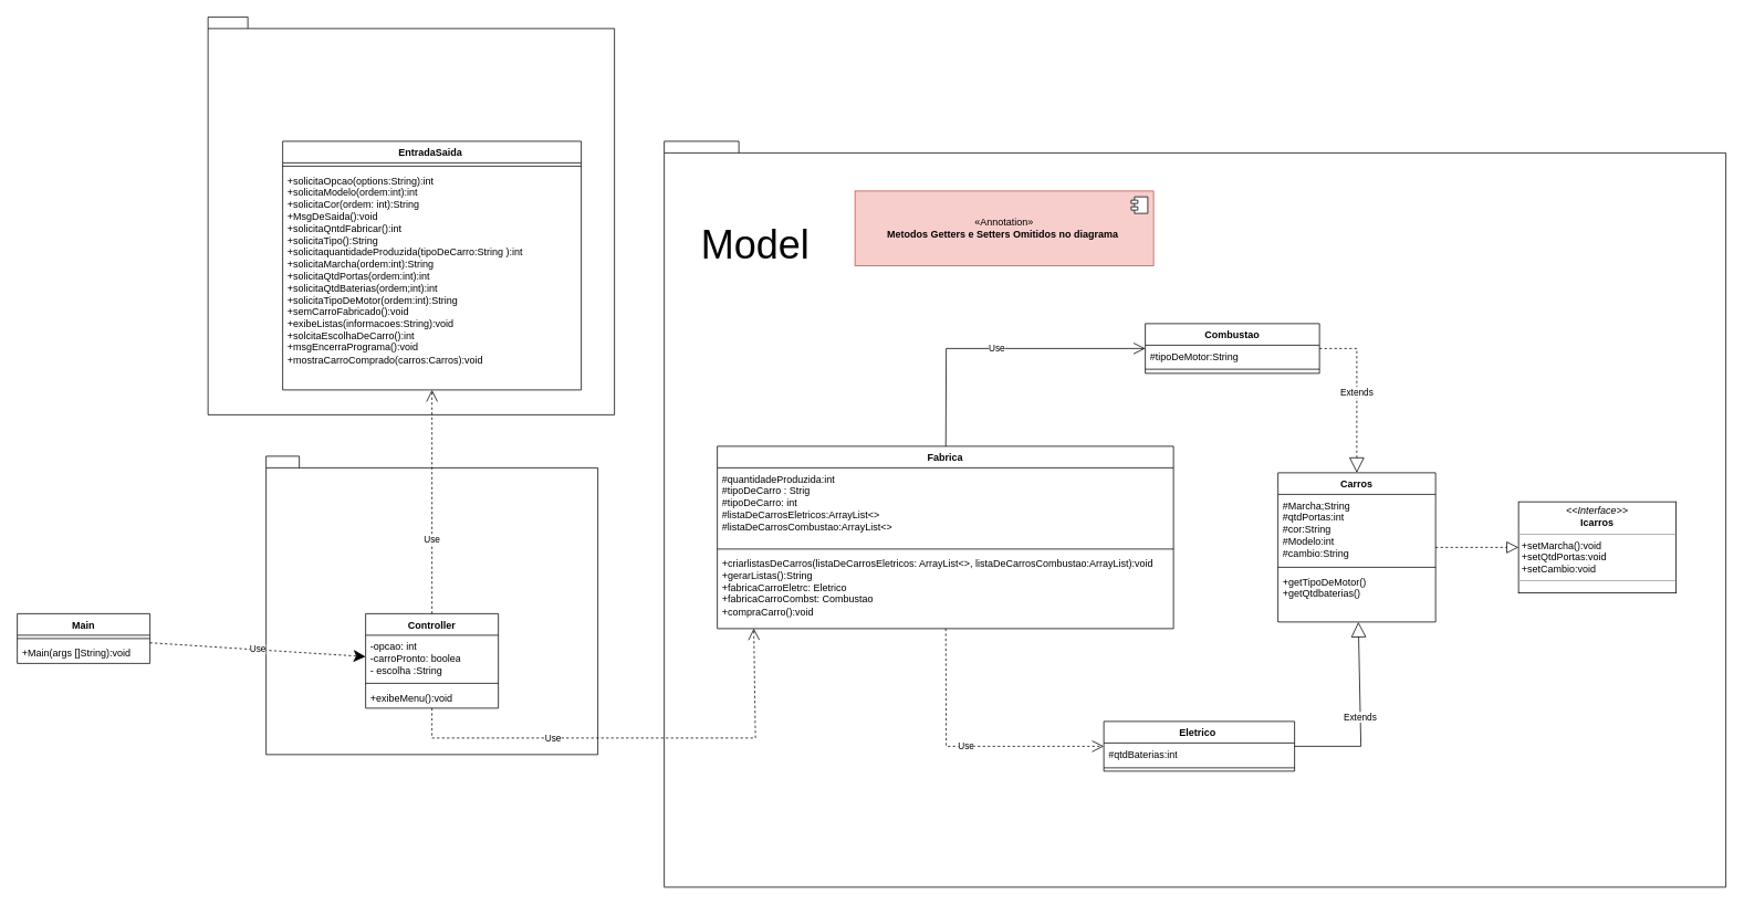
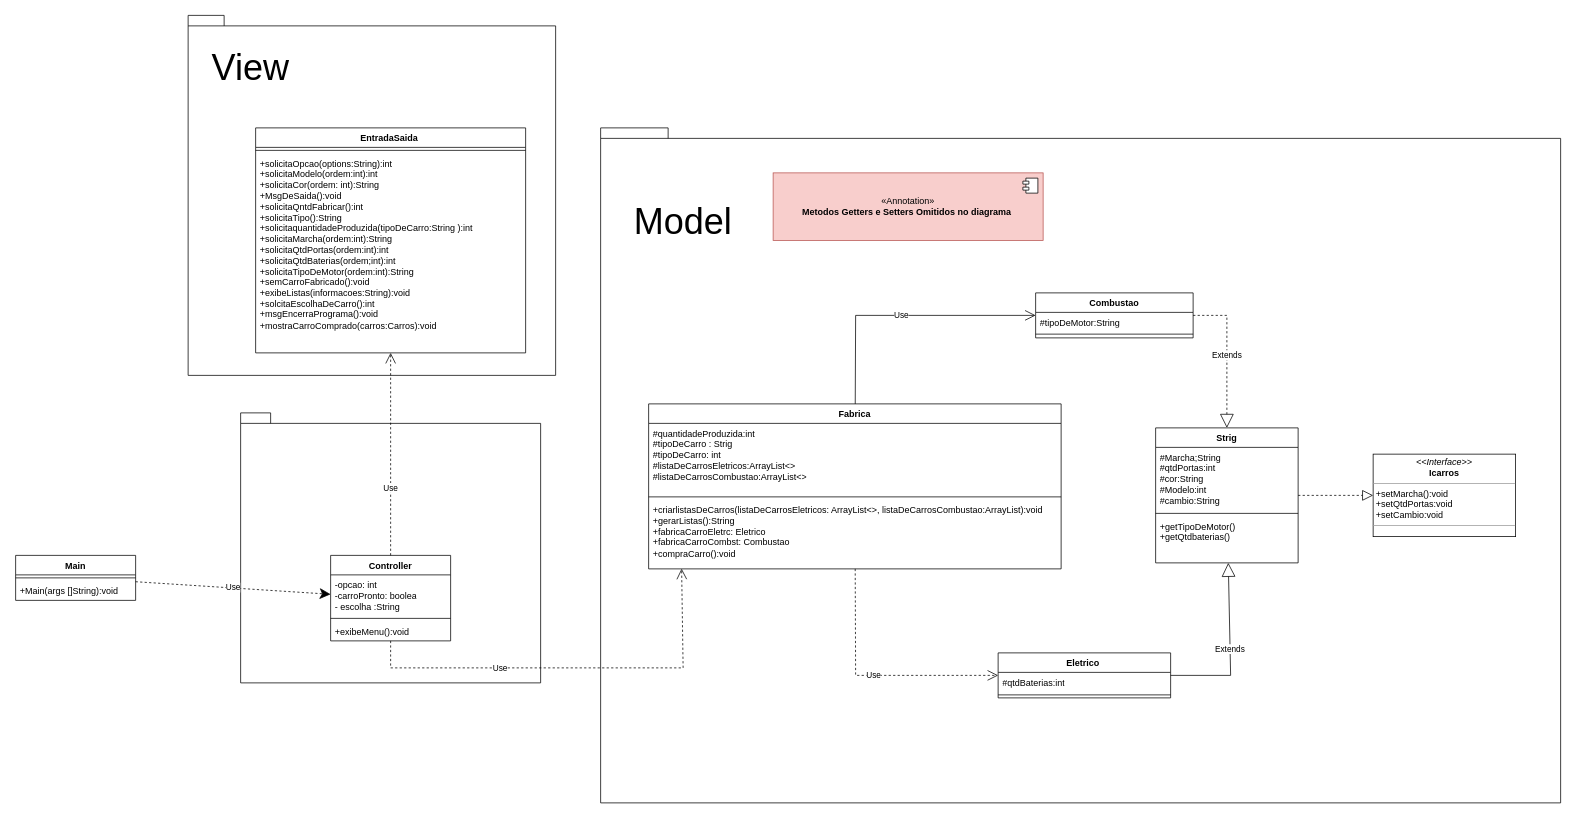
  <mxCell id="0" />
  <mxCell id="1" parent="0" />
  <mxCell id="2" value="" style="shape=folder;fontStyle=1;spacingTop=10;tabWidth=40;tabHeight=14;tabPosition=left;html=1;whiteSpace=wrap;" vertex="1" parent="1"><mxGeometry x="320" y="550" width="400" height="360" as="geometry" /></mxCell>
  <mxCell id="3" value="" style="shape=folder;fontStyle=1;spacingTop=10;tabWidth=40;tabHeight=14;tabPosition=left;html=1;whiteSpace=wrap;" vertex="1" parent="1"><mxGeometry x="800" y="170" width="1280" height="900" as="geometry" /></mxCell>
  <mxCell id="4" value="" style="shape=folder;fontStyle=1;spacingTop=10;tabWidth=40;tabHeight=14;tabPosition=left;html=1;whiteSpace=wrap;" vertex="1" parent="1"><mxGeometry x="250" y="20" width="490" height="480" as="geometry" /></mxCell>
  <mxCell id="5" value="EntradaSaida&lt;span style=&quot;white-space: pre;&quot;&gt;&#09;&lt;/span&gt;" style="swimlane;fontStyle=1;align=center;verticalAlign=top;childLayout=stackLayout;horizontal=1;startSize=26;horizontalStack=0;resizeParent=1;resizeParentMax=0;resizeLast=0;collapsible=1;marginBottom=0;whiteSpace=wrap;html=1;" vertex="1" parent="1"><mxGeometry x="340" y="170" width="360" height="300" as="geometry" /></mxCell>
  <mxCell id="6" value="" style="line;strokeWidth=1;fillColor=none;align=left;verticalAlign=middle;spacingTop=-1;spacingLeft=3;spacingRight=3;rotatable=0;labelPosition=right;points=[];portConstraint=eastwest;strokeColor=inherit;" vertex="1" parent="5"><mxGeometry y="26" width="360" height="8" as="geometry" /></mxCell>
  <mxCell id="7" value="+solicitaOpcao(options:String):int&lt;br&gt;+solicitaModelo(ordem:int):int&lt;br&gt;+solicitaCor(ordem: int):String&lt;br&gt;+MsgDeSaida():void&amp;nbsp;&lt;br&gt;+solicitaQntdFabricar():int&lt;br&gt;+solicitaTipo():String&lt;br&gt;+solicitaquantidadeProduzida(tipoDeCarro:String ):int&amp;nbsp;&lt;br&gt;+solicitaMarcha(ordem:int):String&amp;nbsp;&lt;br&gt;+solicitaQtdPortas(ordem:int):int&amp;nbsp;&lt;br&gt;+solicitaQtdBaterias(ordem;int):int&lt;br&gt;+solicitaTipoDeMotor(ordem:int):String&lt;br&gt;+semCarroFabricado():void&lt;br&gt;+exibeListas(informacoes:String):void&lt;br&gt;+solcitaEscolhaDeCarro():int&lt;br&gt;+msgEncerraPrograma():void&lt;br&gt;+mostraCarroComprado(carros:Carros):void" style="text;strokeColor=none;fillColor=none;align=left;verticalAlign=top;spacingLeft=4;spacingRight=4;overflow=hidden;rotatable=0;points=[[0,0.5],[1,0.5]];portConstraint=eastwest;whiteSpace=wrap;html=1;" vertex="1" parent="5"><mxGeometry y="34" width="360" height="266" as="geometry" /></mxCell>
  <mxCell id="8" value="Controller" style="swimlane;fontStyle=1;align=center;verticalAlign=top;childLayout=stackLayout;horizontal=1;startSize=26;horizontalStack=0;resizeParent=1;resizeParentMax=0;resizeLast=0;collapsible=1;marginBottom=0;whiteSpace=wrap;html=1;" vertex="1" parent="1"><mxGeometry x="440" y="740" width="160" height="114" as="geometry" /></mxCell>
  <mxCell id="9" value="-opcao: int&amp;nbsp;&lt;br&gt;-carroPronto: boolea&lt;br&gt;- escolha :String&amp;nbsp;" style="text;strokeColor=none;fillColor=none;align=left;verticalAlign=top;spacingLeft=4;spacingRight=4;overflow=hidden;rotatable=0;points=[[0,0.5],[1,0.5]];portConstraint=eastwest;whiteSpace=wrap;html=1;" vertex="1" parent="8"><mxGeometry y="26" width="160" height="54" as="geometry" /></mxCell>
  <mxCell id="10" value="" style="line;strokeWidth=1;fillColor=none;align=left;verticalAlign=middle;spacingTop=-1;spacingLeft=3;spacingRight=3;rotatable=0;labelPosition=right;points=[];portConstraint=eastwest;strokeColor=inherit;" vertex="1" parent="8"><mxGeometry y="80" width="160" height="8" as="geometry" /></mxCell>
  <mxCell id="11" value="+exibeMenu():void&amp;nbsp;" style="text;strokeColor=none;fillColor=none;align=left;verticalAlign=top;spacingLeft=4;spacingRight=4;overflow=hidden;rotatable=0;points=[[0,0.5],[1,0.5]];portConstraint=eastwest;whiteSpace=wrap;html=1;" vertex="1" parent="8"><mxGeometry y="88" width="160" height="26" as="geometry" /></mxCell>
  <mxCell id="12" value="Main" style="swimlane;fontStyle=1;align=center;verticalAlign=top;childLayout=stackLayout;horizontal=1;startSize=26;horizontalStack=0;resizeParent=1;resizeParentMax=0;resizeLast=0;collapsible=1;marginBottom=0;whiteSpace=wrap;html=1;" vertex="1" parent="1"><mxGeometry x="20" y="740" width="160" height="60" as="geometry" /></mxCell>
  <mxCell id="13" value="" style="line;strokeWidth=1;fillColor=none;align=left;verticalAlign=middle;spacingTop=-1;spacingLeft=3;spacingRight=3;rotatable=0;labelPosition=right;points=[];portConstraint=eastwest;strokeColor=inherit;" vertex="1" parent="12"><mxGeometry y="26" width="160" height="8" as="geometry" /></mxCell>
  <mxCell id="14" value="+Main(args []String):void" style="text;strokeColor=none;fillColor=none;align=left;verticalAlign=top;spacingLeft=4;spacingRight=4;overflow=hidden;rotatable=0;points=[[0,0.5],[1,0.5]];portConstraint=eastwest;whiteSpace=wrap;html=1;" vertex="1" parent="12"><mxGeometry y="34" width="160" height="26" as="geometry" /></mxCell>
  <mxCell id="15" value="Use" style="endArrow=classic;endSize=12;dashed=1;html=1;rounded=0;" edge="1" parent="1" source="12" target="8"><mxGeometry width="160" relative="1" as="geometry"><mxPoint x="540" y="710" as="sourcePoint" /><mxPoint x="700" y="710" as="targetPoint" /></mxGeometry></mxCell>
  <mxCell id="16" value="Use" style="endArrow=open;endSize=12;dashed=1;html=1;rounded=0;" edge="1" parent="1" source="8" target="7"><mxGeometry x="-0.333" width="160" relative="1" as="geometry"><mxPoint x="500" y="490" as="sourcePoint" /><mxPoint x="660" y="490" as="targetPoint" /><mxPoint as="offset" /></mxGeometry></mxCell>
+ <mxCell id="17" value="&lt;font style=&quot;font-size: 48px;&quot;&gt;View&amp;nbsp;&lt;/font&gt;" style="text;html=1;strokeColor=none;fillColor=none;align=center;verticalAlign=middle;whiteSpace=wrap;rounded=0;" vertex="1" parent="1"><mxGeometry x="290" y="50" width="100" height="80" as="geometry" /></mxCell>
  <mxCell id="18" value="&lt;font style=&quot;font-size: 48px;&quot;&gt;Model&lt;/font&gt;" style="text;html=1;strokeColor=none;fillColor=none;align=center;verticalAlign=middle;whiteSpace=wrap;rounded=0;" vertex="1" parent="1"><mxGeometry x="880" y="280" width="60" height="30" as="geometry" /></mxCell>
  <mxCell id="19" style="edgeStyle=orthogonalEdgeStyle;rounded=0;orthogonalLoop=1;jettySize=auto;html=1;exitX=0.5;exitY=1;exitDx=0;exitDy=0;" edge="1" parent="1" source="18" target="18"><mxGeometry relative="1" as="geometry" /></mxCell>
  <mxCell id="20" value="Fabrica" style="swimlane;fontStyle=1;align=center;verticalAlign=top;childLayout=stackLayout;horizontal=1;startSize=26;horizontalStack=0;resizeParent=1;resizeParentMax=0;resizeLast=0;collapsible=1;marginBottom=0;whiteSpace=wrap;html=1;" vertex="1" parent="1"><mxGeometry x="864" y="538" width="550" height="220" as="geometry" /></mxCell>
  <mxCell id="21" value="#quantidadeProduzida:int&lt;br&gt;#tipoDeCarro : Strig&amp;nbsp;&lt;br&gt;#tipoDeCarro: int&amp;nbsp;&lt;br&gt;#listaDeCarrosEletricos:ArrayList&amp;lt;&amp;gt;&lt;br&gt;#listaDeCarrosCombustao:ArrayList&amp;lt;&amp;gt;" style="text;strokeColor=none;fillColor=none;align=left;verticalAlign=top;spacingLeft=4;spacingRight=4;overflow=hidden;rotatable=0;points=[[0,0.5],[1,0.5]];portConstraint=eastwest;whiteSpace=wrap;html=1;" vertex="1" parent="20"><mxGeometry y="26" width="550" height="94" as="geometry" /></mxCell>
  <mxCell id="22" value="" style="line;strokeWidth=1;fillColor=none;align=left;verticalAlign=middle;spacingTop=-1;spacingLeft=3;spacingRight=3;rotatable=0;labelPosition=right;points=[];portConstraint=eastwest;strokeColor=inherit;" vertex="1" parent="20"><mxGeometry y="120" width="550" height="8" as="geometry" /></mxCell>
  <mxCell id="23" value="+criarlistasDeCarros(listaDeCarrosEletricos: ArrayList&amp;lt;&amp;gt;, listaDeCarrosCombustao:ArrayList):void&lt;br&gt;+gerarListas():String&lt;br&gt;+fabricaCarroEletrc: Eletrico&lt;br&gt;+fabricaCarroCombst: Combustao&lt;br&gt;+compraCarro():void" style="text;strokeColor=none;fillColor=none;align=left;verticalAlign=top;spacingLeft=4;spacingRight=4;overflow=hidden;rotatable=0;points=[[0,0.5],[1,0.5]];portConstraint=eastwest;whiteSpace=wrap;html=1;" vertex="1" parent="20"><mxGeometry y="128" width="550" height="92" as="geometry" /></mxCell>
  <mxCell id="24" value="Use" style="endArrow=open;endSize=12;dashed=1;html=1;rounded=0;entryX=0.08;entryY=0.997;entryDx=0;entryDy=0;entryPerimeter=0;" edge="1" parent="1" source="8" target="23"><mxGeometry x="-0.347" width="160" relative="1" as="geometry"><mxPoint x="730" y="670" as="sourcePoint" /><mxPoint x="910" y="770" as="targetPoint" /><Array as="points"><mxPoint x="520" y="890" /><mxPoint x="910" y="890" /></Array><mxPoint as="offset" /></mxGeometry></mxCell>
- <mxCell id="25" value="Carros" style="swimlane;fontStyle=1;align=center;verticalAlign=top;childLayout=stackLayout;horizontal=1;startSize=26;horizontalStack=0;resizeParent=1;resizeParentMax=0;resizeLast=0;collapsible=1;marginBottom=0;whiteSpace=wrap;html=1;" vertex="1" parent="1"><mxGeometry x="1540" y="570" width="190" height="180" as="geometry" /></mxCell>
+ <mxCell id="25" value="Strig" style="swimlane;fontStyle=1;align=center;verticalAlign=top;childLayout=stackLayout;horizontal=1;startSize=26;horizontalStack=0;resizeParent=1;resizeParentMax=0;resizeLast=0;collapsible=1;marginBottom=0;whiteSpace=wrap;html=1;" vertex="1" parent="1"><mxGeometry x="1540" y="570" width="190" height="180" as="geometry" /></mxCell>
  <mxCell id="26" value="#Marcha;String&lt;br&gt;#qtdPortas:int&lt;br&gt;#cor:String&lt;br style=&quot;border-color: var(--border-color);&quot;&gt;#Modelo:int&amp;nbsp;&lt;br&gt;#cambio:String" style="text;strokeColor=none;fillColor=none;align=left;verticalAlign=top;spacingLeft=4;spacingRight=4;overflow=hidden;rotatable=0;points=[[0,0.5],[1,0.5]];portConstraint=eastwest;whiteSpace=wrap;html=1;" vertex="1" parent="25"><mxGeometry y="26" width="190" height="84" as="geometry" /></mxCell>
  <mxCell id="27" value="" style="line;strokeWidth=1;fillColor=none;align=left;verticalAlign=middle;spacingTop=-1;spacingLeft=3;spacingRight=3;rotatable=0;labelPosition=right;points=[];portConstraint=eastwest;strokeColor=inherit;" vertex="1" parent="25"><mxGeometry y="110" width="190" height="8" as="geometry" /></mxCell>
  <mxCell id="28" value="+getTipoDeMotor()&lt;br&gt;+getQtdbaterias()" style="text;strokeColor=none;fillColor=none;align=left;verticalAlign=top;spacingLeft=4;spacingRight=4;overflow=hidden;rotatable=0;points=[[0,0.5],[1,0.5]];portConstraint=eastwest;whiteSpace=wrap;html=1;" vertex="1" parent="25"><mxGeometry y="118" width="190" height="62" as="geometry" /></mxCell>
  <mxCell id="29" value="Combustao" style="swimlane;fontStyle=1;align=center;verticalAlign=top;childLayout=stackLayout;horizontal=1;startSize=26;horizontalStack=0;resizeParent=1;resizeParentMax=0;resizeLast=0;collapsible=1;marginBottom=0;whiteSpace=wrap;html=1;" vertex="1" parent="1"><mxGeometry x="1380" y="390" width="210" height="60" as="geometry" /></mxCell>
  <mxCell id="30" value="#tipoDeMotor:String" style="text;strokeColor=none;fillColor=none;align=left;verticalAlign=top;spacingLeft=4;spacingRight=4;overflow=hidden;rotatable=0;points=[[0,0.5],[1,0.5]];portConstraint=eastwest;whiteSpace=wrap;html=1;" vertex="1" parent="29"><mxGeometry y="26" width="210" height="24" as="geometry" /></mxCell>
  <mxCell id="31" value="" style="line;strokeWidth=1;fillColor=none;align=left;verticalAlign=middle;spacingTop=-1;spacingLeft=3;spacingRight=3;rotatable=0;labelPosition=right;points=[];portConstraint=eastwest;strokeColor=inherit;" vertex="1" parent="29"><mxGeometry y="50" width="210" height="10" as="geometry" /></mxCell>
  <mxCell id="32" value="Eletrico&amp;nbsp;" style="swimlane;fontStyle=1;align=center;verticalAlign=top;childLayout=stackLayout;horizontal=1;startSize=26;horizontalStack=0;resizeParent=1;resizeParentMax=0;resizeLast=0;collapsible=1;marginBottom=0;whiteSpace=wrap;html=1;" vertex="1" parent="1"><mxGeometry x="1330" y="870" width="230" height="60" as="geometry" /></mxCell>
  <mxCell id="33" value="#qtdBaterias:int&lt;br&gt;" style="text;strokeColor=none;fillColor=none;align=left;verticalAlign=top;spacingLeft=4;spacingRight=4;overflow=hidden;rotatable=0;points=[[0,0.5],[1,0.5]];portConstraint=eastwest;whiteSpace=wrap;html=1;" vertex="1" parent="32"><mxGeometry y="26" width="230" height="26" as="geometry" /></mxCell>
  <mxCell id="34" value="" style="line;strokeWidth=1;fillColor=none;align=left;verticalAlign=middle;spacingTop=-1;spacingLeft=3;spacingRight=3;rotatable=0;labelPosition=right;points=[];portConstraint=eastwest;strokeColor=inherit;" vertex="1" parent="32"><mxGeometry y="52" width="230" height="8" as="geometry" /></mxCell>
  <mxCell id="35" value="Extends" style="endArrow=block;endSize=16;endFill=0;html=1;rounded=0;dashed=1;" edge="1" parent="1" source="29" target="25"><mxGeometry width="160" relative="1" as="geometry"><mxPoint x="1700" y="460" as="sourcePoint" /><mxPoint x="1860" y="460" as="targetPoint" /><Array as="points"><mxPoint x="1635" y="420" /></Array></mxGeometry></mxCell>
  <mxCell id="36" value="Extends" style="endArrow=block;endSize=16;endFill=0;html=1;rounded=0;" edge="1" parent="1" source="32" target="25"><mxGeometry width="160" relative="1" as="geometry"><mxPoint x="1710" y="730" as="sourcePoint" /><mxPoint x="1870" y="730" as="targetPoint" /><Array as="points"><mxPoint x="1640" y="900" /></Array></mxGeometry></mxCell>
  <mxCell id="37" value="Use" style="endArrow=open;endSize=12;dashed=1;html=1;rounded=0;" edge="1" parent="1" source="20" target="32"><mxGeometry width="160" relative="1" as="geometry"><mxPoint x="1390" y="700" as="sourcePoint" /><mxPoint x="1550" y="700" as="targetPoint" /><Array as="points"><mxPoint x="1140" y="900" /></Array></mxGeometry></mxCell>
  <mxCell id="38" value="Use" style="endArrow=open;endSize=12;dashed=0;html=1;rounded=0;" edge="1" parent="1" source="20" target="29"><mxGeometry width="160" relative="1" as="geometry"><mxPoint x="1420" y="430" as="sourcePoint" /><mxPoint x="1580" y="430" as="targetPoint" /><Array as="points"><mxPoint x="1140" y="420" /></Array></mxGeometry></mxCell>
  <mxCell id="39" value="&lt;p style=&quot;margin:0px;margin-top:4px;text-align:center;&quot;&gt;&lt;i&gt;&amp;lt;&amp;lt;Interface&amp;gt;&amp;gt;&lt;/i&gt;&lt;br&gt;&lt;b&gt;Icarros&lt;/b&gt;&lt;/p&gt;&lt;hr size=&quot;1&quot;&gt;&lt;p style=&quot;margin:0px;margin-left:4px;&quot;&gt;+setMarcha():void&lt;br&gt;&lt;/p&gt;&lt;p style=&quot;margin:0px;margin-left:4px;&quot;&gt;+setQtdPortas:void&lt;/p&gt;&lt;p style=&quot;margin:0px;margin-left:4px;&quot;&gt;+setCambio:void&lt;/p&gt;&lt;hr size=&quot;1&quot;&gt;&lt;p style=&quot;margin:0px;margin-left:4px;&quot;&gt;&lt;br&gt;&lt;br&gt;&lt;/p&gt;" style="verticalAlign=top;align=left;overflow=fill;fontSize=12;fontFamily=Helvetica;html=1;whiteSpace=wrap;" vertex="1" parent="1"><mxGeometry x="1830" y="605" width="190" height="110" as="geometry" /></mxCell>
  <mxCell id="40" value="" style="endArrow=block;dashed=1;endFill=0;endSize=12;html=1;rounded=0;" edge="1" parent="1" source="25" target="39"><mxGeometry width="160" relative="1" as="geometry"><mxPoint x="1980" y="690" as="sourcePoint" /><mxPoint x="2140" y="690" as="targetPoint" /></mxGeometry></mxCell>
  <mxCell id="41" value="«Annotation»&lt;br&gt;&lt;b&gt;Metodos Getters e Setters Omitidos no diagrama&amp;nbsp;&lt;/b&gt;" style="html=1;dropTarget=0;whiteSpace=wrap;fillColor=#f8cecc;strokeColor=#b85450;" vertex="1" parent="1"><mxGeometry x="1030" y="230" width="360" height="90" as="geometry" /></mxCell>
  <mxCell id="42" value="" style="shape=module;jettyWidth=8;jettyHeight=4;" vertex="1" parent="41"><mxGeometry x="1" width="20" height="20" relative="1" as="geometry"><mxPoint x="-27" y="7" as="offset" /></mxGeometry></mxCell>
